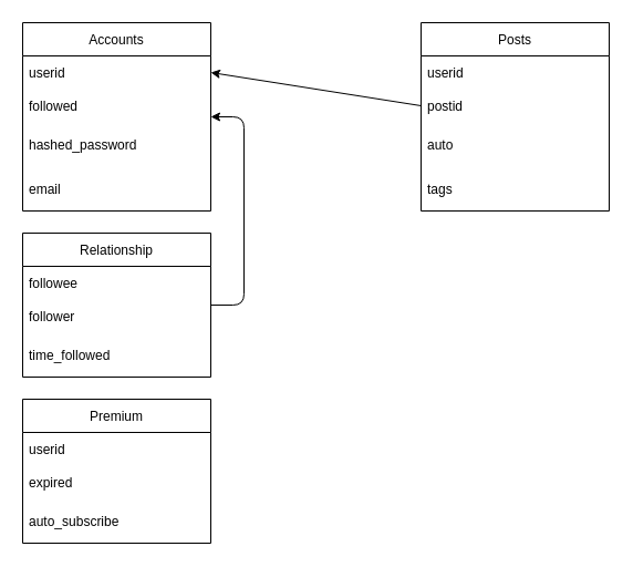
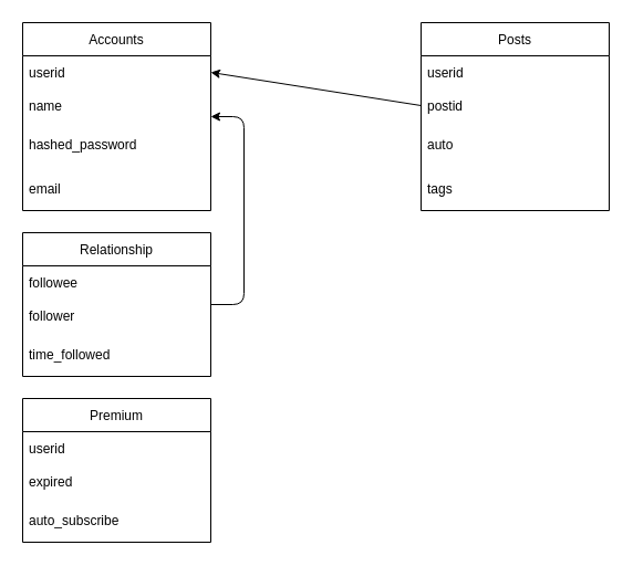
  <mxCell id="0" />
  <mxCell id="1" parent="0" />
  <mxCell id="2" value="Accounts" style="swimlane;fontStyle=0;childLayout=stackLayout;horizontal=1;startSize=30;horizontalStack=0;resizeParent=1;resizeParentMax=0;resizeLast=0;collapsible=1;marginBottom=0;" parent="1" vertex="1"><mxGeometry x="20" y="20" width="170" height="170" as="geometry"><mxRectangle x="310" y="150" width="80" height="30" as="alternateBounds" /></mxGeometry></mxCell>
  <mxCell id="3" value="userid" style="text;strokeColor=none;fillColor=none;align=left;verticalAlign=middle;spacingLeft=4;spacingRight=4;overflow=hidden;points=[[0,0.5],[1,0.5]];portConstraint=eastwest;rotatable=0;" parent="2" vertex="1"><mxGeometry y="30" width="170" height="30" as="geometry" /></mxCell>
- <mxCell id="4" value="followed" style="text;strokeColor=none;fillColor=none;align=left;verticalAlign=middle;spacingLeft=4;spacingRight=4;overflow=hidden;points=[[0,0.5],[1,0.5]];portConstraint=eastwest;rotatable=0;" parent="2" vertex="1"><mxGeometry y="60" width="170" height="30" as="geometry" /></mxCell>
+ <mxCell id="4" value="name" style="text;strokeColor=none;fillColor=none;align=left;verticalAlign=middle;spacingLeft=4;spacingRight=4;overflow=hidden;points=[[0,0.5],[1,0.5]];portConstraint=eastwest;rotatable=0;" parent="2" vertex="1"><mxGeometry y="60" width="170" height="30" as="geometry" /></mxCell>
  <mxCell id="5" value="hashed_password" style="text;strokeColor=none;fillColor=none;align=left;verticalAlign=middle;spacingLeft=4;spacingRight=4;overflow=hidden;points=[[0,0.5],[1,0.5]];portConstraint=eastwest;rotatable=0;" parent="2" vertex="1"><mxGeometry y="90" width="170" height="40" as="geometry" /></mxCell>
  <mxCell id="6" value="email" style="text;strokeColor=none;fillColor=none;align=left;verticalAlign=middle;spacingLeft=4;spacingRight=4;overflow=hidden;points=[[0,0.5],[1,0.5]];portConstraint=eastwest;rotatable=0;" parent="2" vertex="1"><mxGeometry y="130" width="170" height="40" as="geometry" /></mxCell>
  <mxCell id="7" value="Premium" style="swimlane;fontStyle=0;childLayout=stackLayout;horizontal=1;startSize=30;horizontalStack=0;resizeParent=1;resizeParentMax=0;resizeLast=0;collapsible=1;marginBottom=0;" parent="1" vertex="1"><mxGeometry x="20" y="360" width="170" height="130" as="geometry"><mxRectangle x="310" y="150" width="80" height="30" as="alternateBounds" /></mxGeometry></mxCell>
  <mxCell id="8" value="userid" style="text;strokeColor=none;fillColor=none;align=left;verticalAlign=middle;spacingLeft=4;spacingRight=4;overflow=hidden;points=[[0,0.5],[1,0.5]];portConstraint=eastwest;rotatable=0;" parent="7" vertex="1"><mxGeometry y="30" width="170" height="30" as="geometry" /></mxCell>
  <mxCell id="9" value="expired" style="text;strokeColor=none;fillColor=none;align=left;verticalAlign=middle;spacingLeft=4;spacingRight=4;overflow=hidden;points=[[0,0.5],[1,0.5]];portConstraint=eastwest;rotatable=0;" parent="7" vertex="1"><mxGeometry y="60" width="170" height="30" as="geometry" /></mxCell>
  <mxCell id="10" value="auto_subscribe" style="text;strokeColor=none;fillColor=none;align=left;verticalAlign=middle;spacingLeft=4;spacingRight=4;overflow=hidden;points=[[0,0.5],[1,0.5]];portConstraint=eastwest;rotatable=0;" parent="7" vertex="1"><mxGeometry y="90" width="170" height="40" as="geometry" /></mxCell>
  <mxCell id="11" style="edgeStyle=entityRelationEdgeStyle;html=1;" parent="1" source="12" target="2" edge="1"><mxGeometry relative="1" as="geometry" /></mxCell>
  <mxCell id="12" value="Relationship" style="swimlane;fontStyle=0;childLayout=stackLayout;horizontal=1;startSize=30;horizontalStack=0;resizeParent=1;resizeParentMax=0;resizeLast=0;collapsible=1;marginBottom=0;" parent="1" vertex="1"><mxGeometry x="20" y="210" width="170" height="130" as="geometry"><mxRectangle x="310" y="150" width="80" height="30" as="alternateBounds" /></mxGeometry></mxCell>
  <mxCell id="13" value="followee    " style="text;strokeColor=none;fillColor=none;align=left;verticalAlign=middle;spacingLeft=4;spacingRight=4;overflow=hidden;points=[[0,0.5],[1,0.5]];portConstraint=eastwest;rotatable=0;" parent="12" vertex="1"><mxGeometry y="30" width="170" height="30" as="geometry" /></mxCell>
  <mxCell id="14" value="follower" style="text;strokeColor=none;fillColor=none;align=left;verticalAlign=middle;spacingLeft=4;spacingRight=4;overflow=hidden;points=[[0,0.5],[1,0.5]];portConstraint=eastwest;rotatable=0;" parent="12" vertex="1"><mxGeometry y="60" width="170" height="30" as="geometry" /></mxCell>
  <mxCell id="15" value="time_followed" style="text;strokeColor=none;fillColor=none;align=left;verticalAlign=middle;spacingLeft=4;spacingRight=4;overflow=hidden;points=[[0,0.5],[1,0.5]];portConstraint=eastwest;rotatable=0;" parent="12" vertex="1"><mxGeometry y="90" width="170" height="40" as="geometry" /></mxCell>
  <mxCell id="16" value="Posts" style="swimlane;fontStyle=0;childLayout=stackLayout;horizontal=1;startSize=30;horizontalStack=0;resizeParent=1;resizeParentMax=0;resizeLast=0;collapsible=1;marginBottom=0;" vertex="1" parent="1"><mxGeometry x="380" y="20" width="170" height="170" as="geometry"><mxRectangle x="310" y="150" width="80" height="30" as="alternateBounds" /></mxGeometry></mxCell>
  <mxCell id="17" value="userid" style="text;strokeColor=none;fillColor=none;align=left;verticalAlign=middle;spacingLeft=4;spacingRight=4;overflow=hidden;points=[[0,0.5],[1,0.5]];portConstraint=eastwest;rotatable=0;" vertex="1" parent="16"><mxGeometry y="30" width="170" height="30" as="geometry" /></mxCell>
  <mxCell id="18" value="postid" style="text;strokeColor=none;fillColor=none;align=left;verticalAlign=middle;spacingLeft=4;spacingRight=4;overflow=hidden;points=[[0,0.5],[1,0.5]];portConstraint=eastwest;rotatable=0;" vertex="1" parent="16"><mxGeometry y="60" width="170" height="30" as="geometry" /></mxCell>
  <mxCell id="19" value="auto" style="text;strokeColor=none;fillColor=none;align=left;verticalAlign=middle;spacingLeft=4;spacingRight=4;overflow=hidden;points=[[0,0.5],[1,0.5]];portConstraint=eastwest;rotatable=0;" vertex="1" parent="16"><mxGeometry y="90" width="170" height="40" as="geometry" /></mxCell>
  <mxCell id="20" value="tags" style="text;strokeColor=none;fillColor=none;align=left;verticalAlign=middle;spacingLeft=4;spacingRight=4;overflow=hidden;points=[[0,0.5],[1,0.5]];portConstraint=eastwest;rotatable=0;" vertex="1" parent="16"><mxGeometry y="130" width="170" height="40" as="geometry" /></mxCell>
  <mxCell id="21" style="edgeStyle=none;html=1;exitX=0;exitY=0.5;exitDx=0;exitDy=0;entryX=1;entryY=0.5;entryDx=0;entryDy=0;" edge="1" parent="1" source="18" target="3"><mxGeometry relative="1" as="geometry" /></mxCell>
